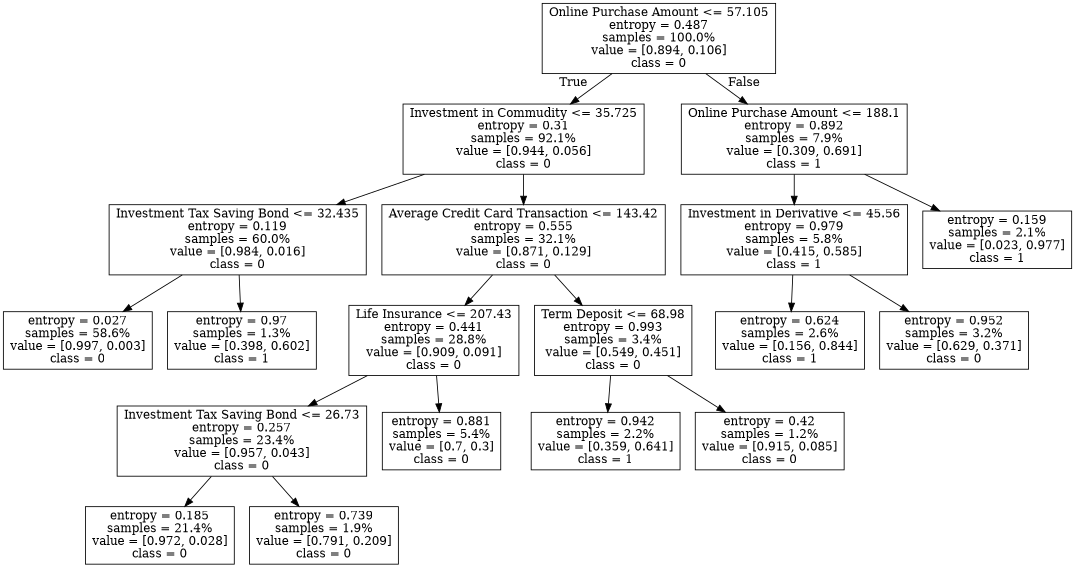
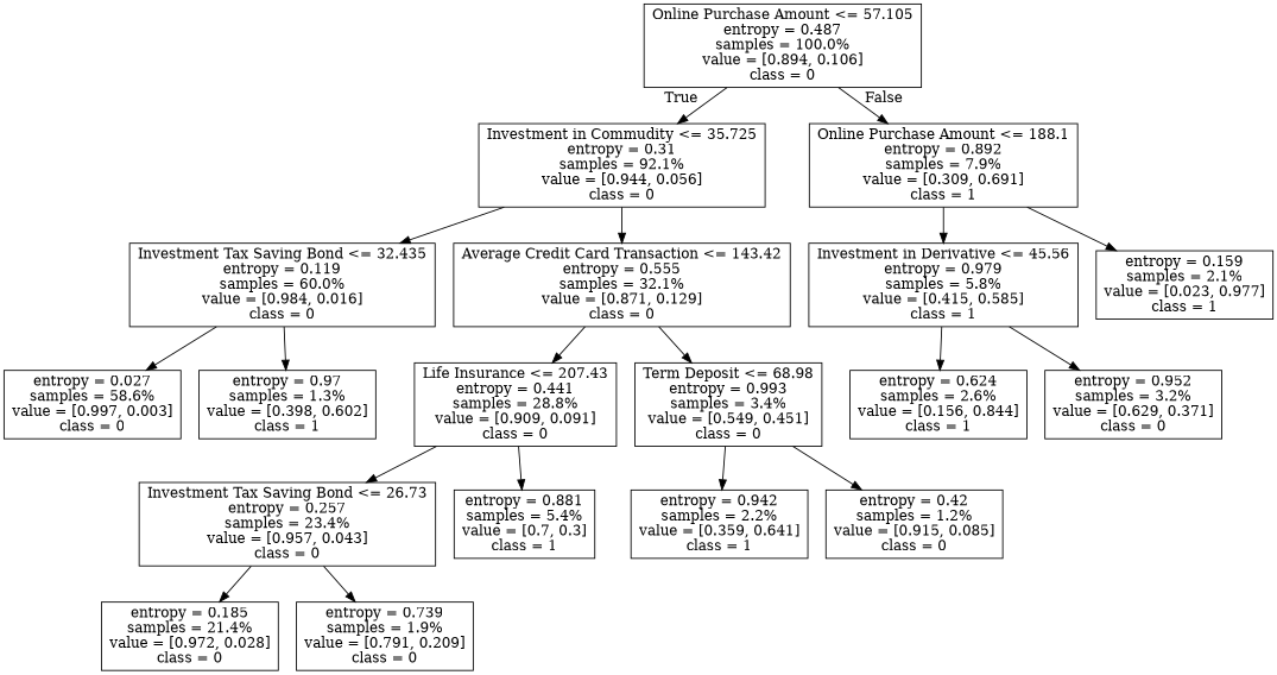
  digraph {
    node [shape=box]
    n1 [label="Online Purchase Amount <= 57.105\nentropy = 0.487\nsamples = 100.0%\nvalue = [0.894, 0.106]\nclass = 0"]
    n2 [label="Investment in Commudity <= 35.725\nentropy = 0.31\nsamples = 92.1%\nvalue = [0.944, 0.056]\nclass = 0"]
    n3 [label="Online Purchase Amount <= 188.1\nentropy = 0.892\nsamples = 7.9%\nvalue = [0.309, 0.691]\nclass = 1"]
    n4 [label="Investment Tax Saving Bond <= 32.435\nentropy = 0.119\nsamples = 60.0%\nvalue = [0.984, 0.016]\nclass = 0"]
    n5 [label="Average Credit Card Transaction <= 143.42\nentropy = 0.555\nsamples = 32.1%\nvalue = [0.871, 0.129]\nclass = 0"]
    n6 [label="entropy = 0.027\nsamples = 58.6%\nvalue = [0.997, 0.003]\nclass = 0"]
    n7 [label="entropy = 0.97\nsamples = 1.3%\nvalue = [0.398, 0.602]\nclass = 1"]
    n8 [label="Life Insurance <= 207.43\nentropy = 0.441\nsamples = 28.8%\nvalue = [0.909, 0.091]\nclass = 0"]
    n9 [label="Term Deposit <= 68.98\nentropy = 0.993\nsamples = 3.4%\nvalue = [0.549, 0.451]\nclass = 0"]
    n10 [label="Investment Tax Saving Bond <= 26.73\nentropy = 0.257\nsamples = 23.4%\nvalue = [0.957, 0.043]\nclass = 0"]
-   n11 [label="entropy = 0.881\nsamples = 5.4%\nvalue = [0.7, 0.3]\nclass = 0"]
+   n11 [label="entropy = 0.881\nsamples = 5.4%\nvalue = [0.7, 0.3]\nclass = 1"]
    n12 [label="entropy = 0.185\nsamples = 21.4%\nvalue = [0.972, 0.028]\nclass = 0"]
    n13 [label="entropy = 0.739\nsamples = 1.9%\nvalue = [0.791, 0.209]\nclass = 0"]
    n14 [label="entropy = 0.942\nsamples = 2.2%\nvalue = [0.359, 0.641]\nclass = 1"]
    n15 [label="entropy = 0.42\nsamples = 1.2%\nvalue = [0.915, 0.085]\nclass = 0"]
    n16 [label="Investment in Derivative <= 45.56\nentropy = 0.979\nsamples = 5.8%\nvalue = [0.415, 0.585]\nclass = 1"]
    n17 [label="entropy = 0.159\nsamples = 2.1%\nvalue = [0.023, 0.977]\nclass = 1"]
    n18 [label="entropy = 0.624\nsamples = 2.6%\nvalue = [0.156, 0.844]\nclass = 1"]
    n19 [label="entropy = 0.952\nsamples = 3.2%\nvalue = [0.629, 0.371]\nclass = 0"]
    n1 -> n2 [headlabel=True labelangle=45 labeldistance=2.5]
    n1 -> n3 [headlabel=False labelangle=-45 labeldistance=2.5]
    n2 -> n4
    n2 -> n5
    n3 -> n16
    n3 -> n17
    n4 -> n6
    n4 -> n7
    n5 -> n8
    n5 -> n9
    n8 -> n10
    n8 -> n11
    n9 -> n14
    n9 -> n15
    n10 -> n12
    n10 -> n13
    n16 -> n18
    n16 -> n19
  }
